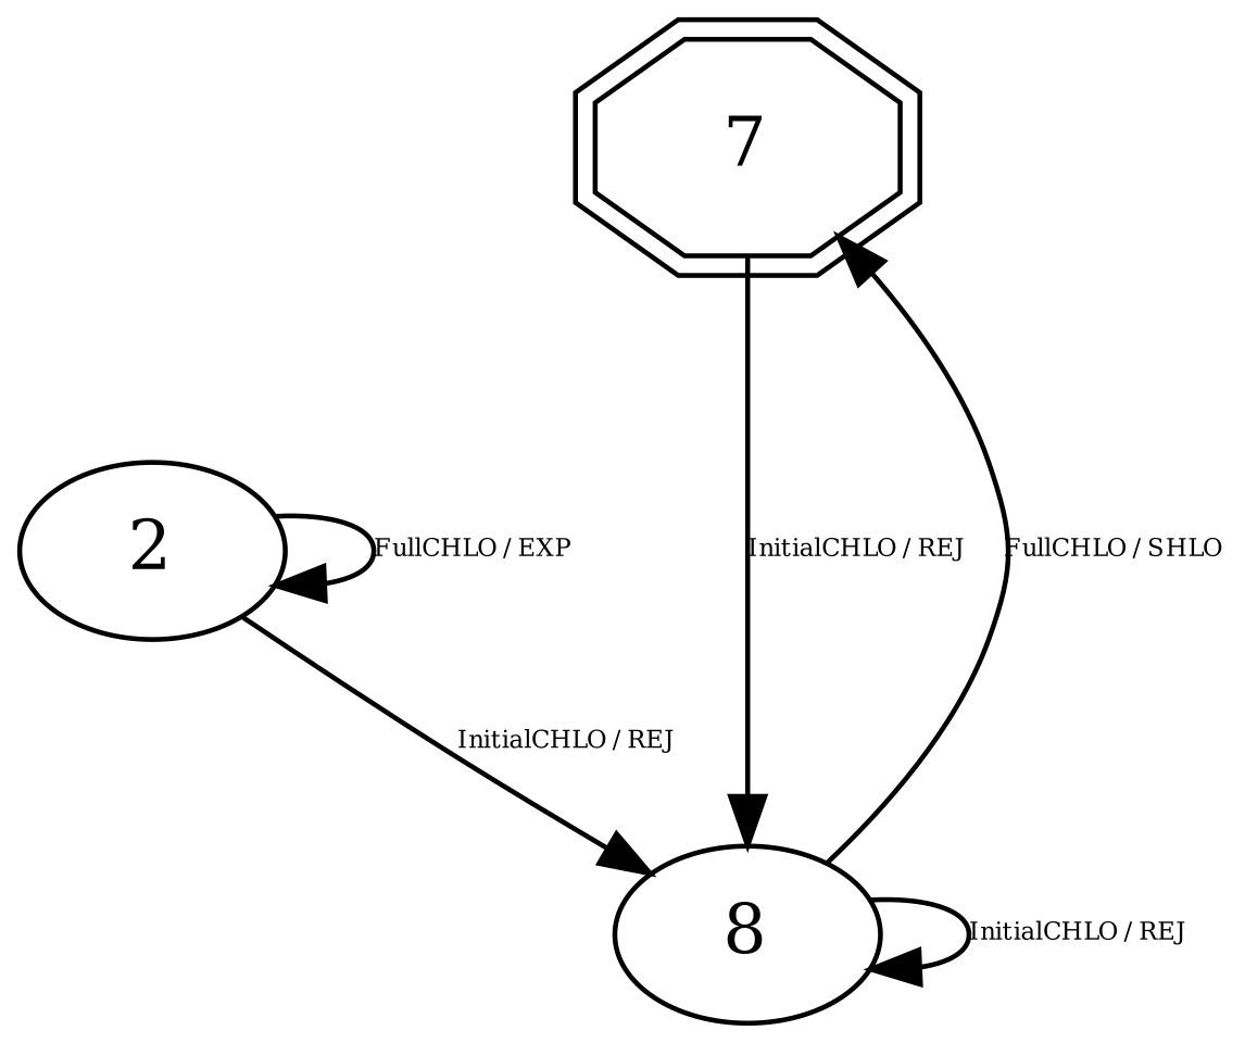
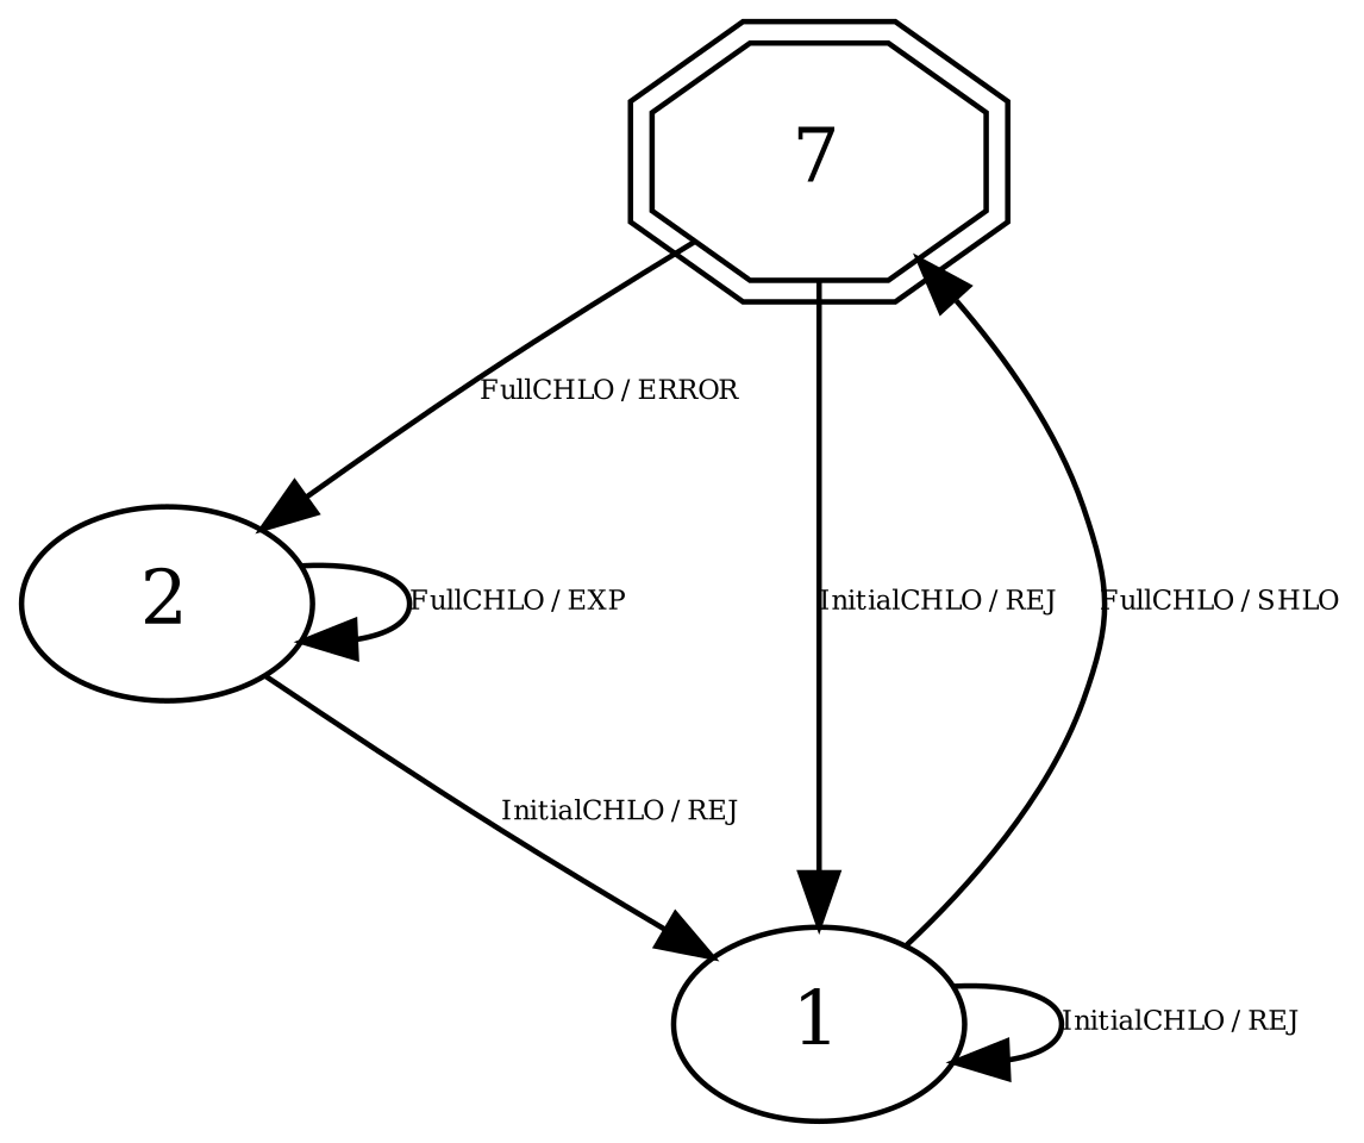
  digraph {
    node [fillcolor=white shape=ellipse style=filled]
    edge [fontsize=5]
    n1 [label=7 shape=doubleoctagon]
    2
-   1 [label=8]
+   1
+   n1 -> 2 [label="FullCHLO / ERROR"]
    n1 -> 1 [label="InitialCHLO / REJ"]
    2 -> 2 [label="FullCHLO / EXP"]
    2 -> 1 [label="InitialCHLO / REJ"]
    1 -> n1 [label="FullCHLO / SHLO"]
    1 -> 1 [label="InitialCHLO / REJ"]
  }
